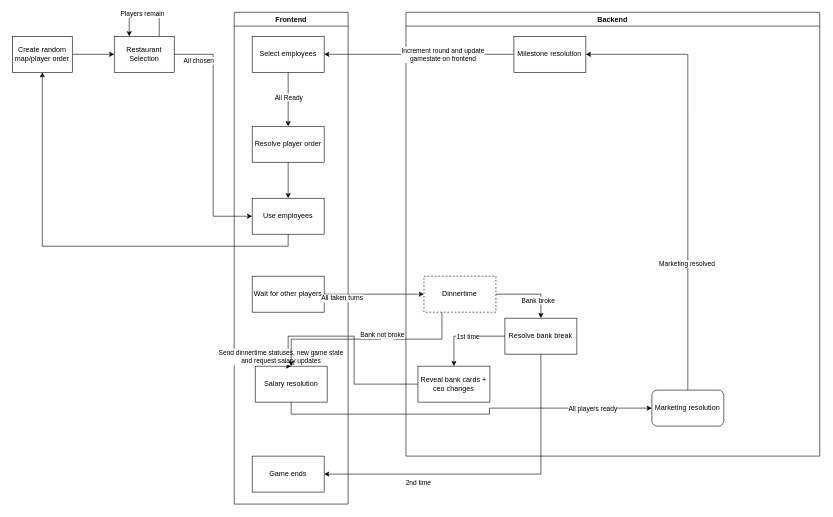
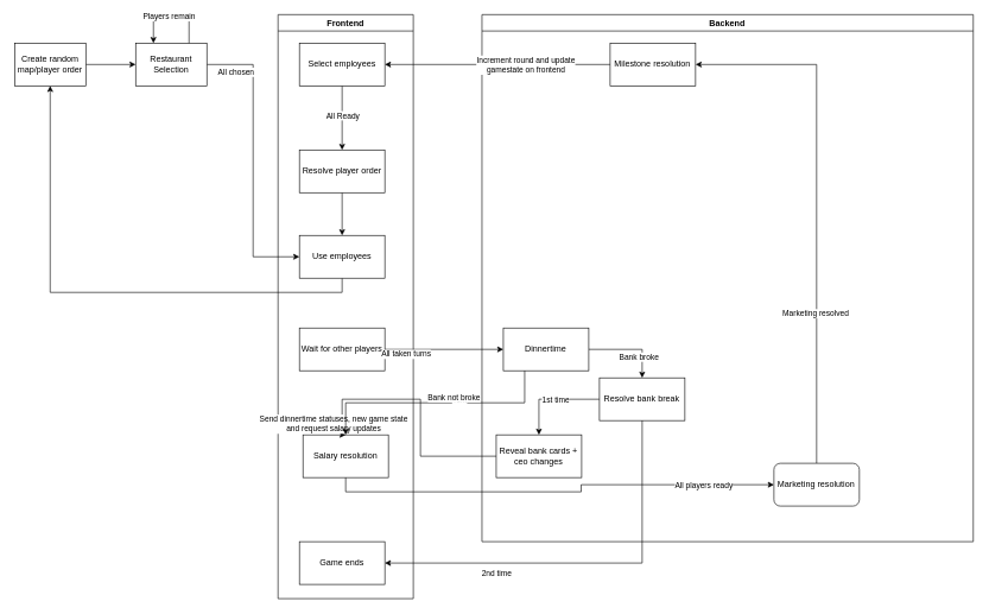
  <mxCell id="0" />
  <mxCell id="1" parent="0" />
  <mxCell id="2" style="edgeStyle=orthogonalEdgeStyle;rounded=0;orthogonalLoop=1;jettySize=auto;html=1;exitX=1;exitY=0.5;exitDx=0;exitDy=0;entryX=0;entryY=0.5;entryDx=0;entryDy=0;" parent="1" source="4" target="14" edge="1"><mxGeometry relative="1" as="geometry"><mxPoint x="420" y="90" as="targetPoint" /></mxGeometry></mxCell>
  <mxCell id="3" value="All chosen" style="edgeLabel;html=1;align=center;verticalAlign=middle;resizable=0;points=[];" parent="2" vertex="1" connectable="0"><mxGeometry x="-0.32" y="2" relative="1" as="geometry"><mxPoint x="-27" y="-61" as="offset" /></mxGeometry></mxCell>
  <mxCell id="4" value="Restaurant Selection" style="whiteSpace=wrap;html=1;" parent="1" vertex="1"><mxGeometry x="190" y="60" width="100" height="60" as="geometry" /></mxCell>
  <mxCell id="5" style="edgeStyle=orthogonalEdgeStyle;rounded=0;orthogonalLoop=1;jettySize=auto;html=1;exitX=1;exitY=0.5;exitDx=0;exitDy=0;" parent="1" source="6" target="4" edge="1"><mxGeometry relative="1" as="geometry"><mxPoint x="250" y="90" as="targetPoint" /></mxGeometry></mxCell>
  <mxCell id="6" value="Create random map/player order" style="whiteSpace=wrap;html=1;" parent="1" vertex="1"><mxGeometry x="20" y="60" width="100" height="60" as="geometry" /></mxCell>
  <mxCell id="7" style="edgeStyle=orthogonalEdgeStyle;rounded=0;orthogonalLoop=1;jettySize=auto;html=1;exitX=0.75;exitY=0;exitDx=0;exitDy=0;entryX=0.25;entryY=0;entryDx=0;entryDy=0;" parent="1" source="4" target="4" edge="1"><mxGeometry relative="1" as="geometry"><Array as="points"><mxPoint x="265" y="20" /><mxPoint x="215" y="20" /></Array></mxGeometry></mxCell>
  <mxCell id="8" value="Players remain" style="edgeLabel;html=1;align=center;verticalAlign=middle;resizable=0;points=[];" parent="7" vertex="1" connectable="0"><mxGeometry x="0.067" y="2" relative="1" as="geometry"><mxPoint as="offset" /></mxGeometry></mxCell>
  <mxCell id="9" style="edgeStyle=orthogonalEdgeStyle;rounded=0;orthogonalLoop=1;jettySize=auto;html=1;exitX=0.5;exitY=1;exitDx=0;exitDy=0;" parent="1" source="11" target="16" edge="1"><mxGeometry relative="1" as="geometry" /></mxCell>
  <mxCell id="10" value="All Ready" style="edgeLabel;html=1;align=center;verticalAlign=middle;resizable=0;points=[];" vertex="1" connectable="0" parent="9"><mxGeometry x="-0.211" y="-1" relative="1" as="geometry"><mxPoint x="1" y="5" as="offset" /></mxGeometry></mxCell>
  <mxCell id="11" value="Select employees" style="whiteSpace=wrap;html=1;" parent="1" vertex="1"><mxGeometry x="420" y="60" width="120" height="60" as="geometry" /></mxCell>
  <mxCell id="12" value="Frontend" style="swimlane;whiteSpace=wrap;html=1;" parent="1" vertex="1"><mxGeometry x="390" y="20" width="190" height="820" as="geometry" /></mxCell>
  <mxCell id="13" style="edgeStyle=orthogonalEdgeStyle;rounded=0;orthogonalLoop=1;jettySize=auto;html=1;exitX=0.5;exitY=1;exitDx=0;exitDy=0;" parent="12" source="14" target="6" edge="1"><mxGeometry relative="1" as="geometry"><mxPoint x="90" y="480" as="targetPoint" /></mxGeometry></mxCell>
  <mxCell id="14" value="Use employees" style="whiteSpace=wrap;html=1;" parent="12" vertex="1"><mxGeometry x="30" y="310" width="120" height="60" as="geometry" /></mxCell>
  <mxCell id="15" style="edgeStyle=orthogonalEdgeStyle;rounded=0;orthogonalLoop=1;jettySize=auto;html=1;exitX=0.5;exitY=1;exitDx=0;exitDy=0;" parent="12" source="16" target="14" edge="1"><mxGeometry relative="1" as="geometry" /></mxCell>
  <mxCell id="16" value="Resolve player order" style="whiteSpace=wrap;html=1;" parent="12" vertex="1"><mxGeometry x="30" y="190" width="120" height="60" as="geometry" /></mxCell>
  <mxCell id="17" value="Wait for other players" style="whiteSpace=wrap;html=1;" vertex="1" parent="12"><mxGeometry x="30" y="440" width="120" height="60" as="geometry" /></mxCell>
  <mxCell id="18" value="Salary resolution" style="whiteSpace=wrap;html=1;" vertex="1" parent="12"><mxGeometry x="35" y="590" width="120" height="60" as="geometry" /></mxCell>
  <mxCell id="19" value="Game ends" style="whiteSpace=wrap;html=1;" vertex="1" parent="12"><mxGeometry x="30" y="740" width="120" height="60" as="geometry" /></mxCell>
  <mxCell id="20" value="Backend" style="swimlane;whiteSpace=wrap;html=1;" vertex="1" parent="1"><mxGeometry x="676.43" y="20" width="690" height="740" as="geometry" /></mxCell>
  <mxCell id="21" style="edgeStyle=orthogonalEdgeStyle;rounded=0;orthogonalLoop=1;jettySize=auto;html=1;" edge="1" parent="20" source="23" target="30"><mxGeometry relative="1" as="geometry"><mxPoint x="180" y="410" as="targetPoint" /></mxGeometry></mxCell>
  <mxCell id="22" value="Bank broke" style="edgeLabel;html=1;align=center;verticalAlign=middle;resizable=0;points=[];" vertex="1" connectable="0" parent="21"><mxGeometry x="-0.356" relative="1" as="geometry"><mxPoint x="33" y="10" as="offset" /></mxGeometry></mxCell>
- <mxCell id="23" value="Dinnertime" style="whiteSpace=wrap;html=1;dashed=1;" vertex="1" parent="20"><mxGeometry x="30" y="440" width="120" height="60" as="geometry" /></mxCell>
+ <mxCell id="23" value="Dinnertime" style="whiteSpace=wrap;html=1;" vertex="1" parent="20"><mxGeometry x="30" y="440" width="120" height="60" as="geometry" /></mxCell>
  <mxCell id="24" value="Milestone resolution" style="whiteSpace=wrap;html=1;" vertex="1" parent="20"><mxGeometry x="180" y="40" width="120" height="60" as="geometry" /></mxCell>
  <mxCell id="25" style="edgeStyle=orthogonalEdgeStyle;rounded=0;orthogonalLoop=1;jettySize=auto;html=1;exitX=0.5;exitY=0;exitDx=0;exitDy=0;entryX=1;entryY=0.5;entryDx=0;entryDy=0;" edge="1" parent="20" source="27" target="24"><mxGeometry relative="1" as="geometry" /></mxCell>
  <mxCell id="26" value="Marketing resolved" style="edgeLabel;html=1;align=center;verticalAlign=middle;resizable=0;points=[];" vertex="1" connectable="0" parent="25"><mxGeometry x="-0.421" y="2" relative="1" as="geometry"><mxPoint as="offset" /></mxGeometry></mxCell>
  <mxCell id="27" value="Marketing resolution" style="whiteSpace=wrap;html=1;rounded=1;" vertex="1" parent="20"><mxGeometry x="410" y="630" width="120" height="60" as="geometry" /></mxCell>
  <mxCell id="28" style="edgeStyle=orthogonalEdgeStyle;rounded=0;orthogonalLoop=1;jettySize=auto;html=1;" edge="1" parent="20" source="30" target="31"><mxGeometry relative="1" as="geometry"><mxPoint x="245" y="650" as="targetPoint" /></mxGeometry></mxCell>
  <mxCell id="29" value="1st time" style="edgeLabel;html=1;align=center;verticalAlign=middle;resizable=0;points=[];" vertex="1" connectable="0" parent="28"><mxGeometry x="-0.086" y="1" relative="1" as="geometry"><mxPoint as="offset" /></mxGeometry></mxCell>
  <mxCell id="30" value="Resolve bank break" style="whiteSpace=wrap;html=1;" vertex="1" parent="20"><mxGeometry x="165" y="510" width="120" height="60" as="geometry" /></mxCell>
  <mxCell id="31" value="Reveal bank cards + ceo changes" style="whiteSpace=wrap;html=1;" vertex="1" parent="20"><mxGeometry x="20" y="590" width="120" height="60" as="geometry" /></mxCell>
  <mxCell id="32" style="edgeStyle=orthogonalEdgeStyle;rounded=0;orthogonalLoop=1;jettySize=auto;html=1;exitX=1;exitY=0.5;exitDx=0;exitDy=0;entryX=0;entryY=0.5;entryDx=0;entryDy=0;" edge="1" parent="1" source="17" target="23"><mxGeometry relative="1" as="geometry" /></mxCell>
  <mxCell id="33" value="All taken turns" style="edgeLabel;html=1;align=center;verticalAlign=middle;resizable=0;points=[];" vertex="1" connectable="0" parent="32"><mxGeometry x="-0.361" y="-6" relative="1" as="geometry"><mxPoint x="-24" as="offset" /></mxGeometry></mxCell>
  <mxCell id="34" style="edgeStyle=orthogonalEdgeStyle;rounded=0;orthogonalLoop=1;jettySize=auto;html=1;entryX=0.5;entryY=0;entryDx=0;entryDy=0;" edge="1" parent="1" source="31" target="18"><mxGeometry relative="1" as="geometry"><mxPoint x="600" y="650" as="targetPoint" /><mxPoint x="730" y="570" as="sourcePoint" /><Array as="points"><mxPoint x="590" y="640" /><mxPoint x="590" y="560" /><mxPoint x="480" y="560" /></Array></mxGeometry></mxCell>
  <mxCell id="35" value="Send dinnertime statuses, new game state &lt;br&gt;and request salary updates" style="edgeLabel;html=1;align=center;verticalAlign=middle;resizable=0;points=[];" vertex="1" connectable="0" parent="34"><mxGeometry x="-0.054" y="-4" relative="1" as="geometry"><mxPoint x="-127" y="14" as="offset" /></mxGeometry></mxCell>
  <mxCell id="36" style="edgeStyle=orthogonalEdgeStyle;rounded=0;orthogonalLoop=1;jettySize=auto;html=1;" edge="1" parent="1" source="24" target="11"><mxGeometry relative="1" as="geometry"><mxPoint x="1710" y="0" as="targetPoint" /></mxGeometry></mxCell>
  <mxCell id="37" value="Increment round and update&lt;br&gt;gamestate on frontend" style="edgeLabel;html=1;align=center;verticalAlign=middle;resizable=0;points=[];" vertex="1" connectable="0" parent="36"><mxGeometry x="0.029" relative="1" as="geometry"><mxPoint x="44" as="offset" /></mxGeometry></mxCell>
  <mxCell id="38" style="edgeStyle=orthogonalEdgeStyle;rounded=0;orthogonalLoop=1;jettySize=auto;html=1;exitX=0.5;exitY=1;exitDx=0;exitDy=0;entryX=1;entryY=0.5;entryDx=0;entryDy=0;" edge="1" parent="1" source="30" target="19"><mxGeometry relative="1" as="geometry" /></mxCell>
  <mxCell id="39" value="2nd time" style="edgeLabel;html=1;align=center;verticalAlign=middle;resizable=0;points=[];" vertex="1" connectable="0" parent="38"><mxGeometry x="-0.552" y="1" relative="1" as="geometry"><mxPoint x="-206" y="87" as="offset" /></mxGeometry></mxCell>
  <mxCell id="40" style="edgeStyle=orthogonalEdgeStyle;rounded=0;orthogonalLoop=1;jettySize=auto;html=1;exitX=0.25;exitY=1;exitDx=0;exitDy=0;" edge="1" parent="1" source="23" target="18"><mxGeometry relative="1" as="geometry"><mxPoint x="760" y="570" as="targetPoint" /></mxGeometry></mxCell>
  <mxCell id="41" value="Text" style="edgeLabel;html=1;align=center;verticalAlign=middle;resizable=0;points=[];" vertex="1" connectable="0" parent="40"><mxGeometry x="-0.2" y="-5" relative="1" as="geometry"><mxPoint as="offset" /></mxGeometry></mxCell>
  <mxCell id="42" value="Bank not broke" style="edgeLabel;html=1;align=center;verticalAlign=middle;resizable=0;points=[];" vertex="1" connectable="0" parent="40"><mxGeometry x="-0.15" y="-8" relative="1" as="geometry"><mxPoint as="offset" /></mxGeometry></mxCell>
  <mxCell id="43" style="edgeStyle=orthogonalEdgeStyle;rounded=0;orthogonalLoop=1;jettySize=auto;html=1;exitX=0.5;exitY=1;exitDx=0;exitDy=0;" edge="1" parent="1" source="18" target="27"><mxGeometry relative="1" as="geometry" /></mxCell>
  <mxCell id="44" value="All players ready" style="edgeLabel;html=1;align=center;verticalAlign=middle;resizable=0;points=[];" vertex="1" connectable="0" parent="43"><mxGeometry x="0.684" relative="1" as="geometry"><mxPoint as="offset" /></mxGeometry></mxCell>
